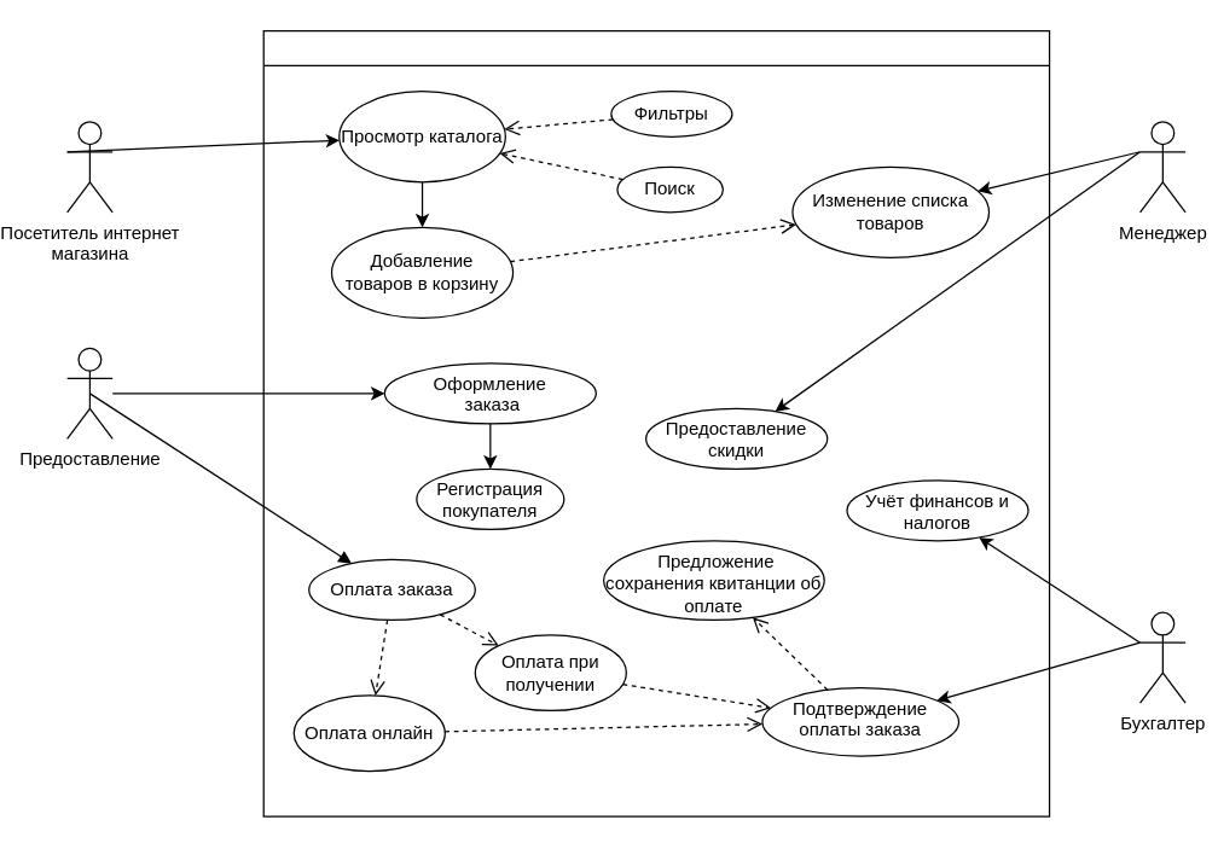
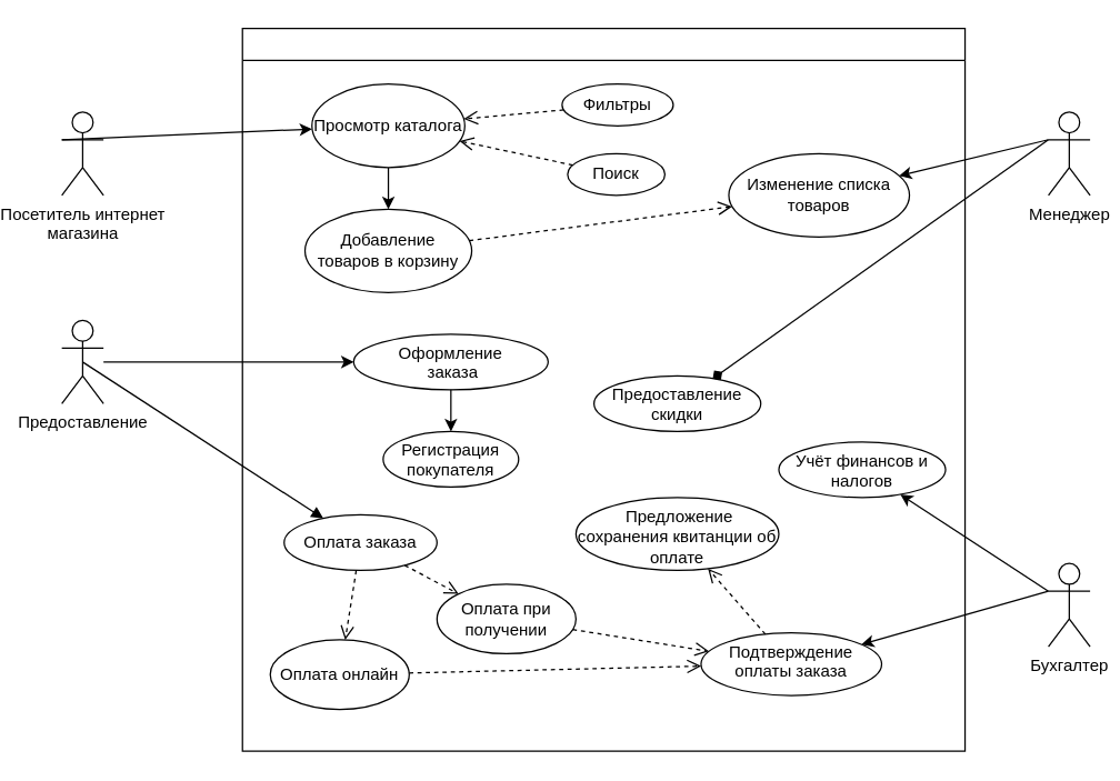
  <mxCell id="0" />
  <mxCell id="1" parent="0" />
  <mxCell id="2" value="" style="swimlane;whiteSpace=wrap;html=1;" parent="1" vertex="1"><mxGeometry x="150" y="20" width="520" height="520" as="geometry" /></mxCell>
  <mxCell id="3" value="" style="edgeStyle=orthogonalEdgeStyle;rounded=0;orthogonalLoop=1;jettySize=auto;html=1;" parent="2" source="4" target="7" edge="1"><mxGeometry relative="1" as="geometry" /></mxCell>
  <mxCell id="4" value="Просмотр каталога" style="ellipse;whiteSpace=wrap;html=1;" parent="2" vertex="1"><mxGeometry x="50" y="40" width="110" height="60" as="geometry" /></mxCell>
  <mxCell id="5" value="Фильтры" style="ellipse;whiteSpace=wrap;html=1;" parent="2" vertex="1"><mxGeometry x="230" y="40" width="80" height="30" as="geometry" /></mxCell>
  <mxCell id="6" value="Поиск" style="ellipse;whiteSpace=wrap;html=1;" parent="2" vertex="1"><mxGeometry x="234" y="90" width="70" height="30" as="geometry" /></mxCell>
  <mxCell id="7" value="Добавление &lt;br&gt;товаров в корзину" style="ellipse;whiteSpace=wrap;html=1;" parent="2" vertex="1"><mxGeometry x="45" y="130" width="120" height="60" as="geometry" /></mxCell>
  <mxCell id="8" value="Оформление&lt;br&gt;&amp;nbsp;заказа" style="ellipse;whiteSpace=wrap;html=1;verticalAlign=top;" parent="2" vertex="1"><mxGeometry x="80" y="220" width="140" height="40" as="geometry" /></mxCell>
  <mxCell id="9" value="Регистрация&lt;br&gt;покупателя" style="ellipse;whiteSpace=wrap;html=1;verticalAlign=top;" parent="2" vertex="1"><mxGeometry x="101.25" y="290" width="97.5" height="40" as="geometry" /></mxCell>
  <mxCell id="10" value="Оплата заказа" style="ellipse;whiteSpace=wrap;html=1;" parent="2" vertex="1"><mxGeometry x="30" y="350" width="110" height="40" as="geometry" /></mxCell>
  <mxCell id="11" value="Оплата онлайн" style="ellipse;whiteSpace=wrap;html=1;" parent="2" vertex="1"><mxGeometry x="20" y="440" width="100" height="50" as="geometry" /></mxCell>
  <mxCell id="12" value="" style="html=1;verticalAlign=bottom;endArrow=open;dashed=1;endSize=8;rounded=0;" parent="2" source="10" target="11" edge="1"><mxGeometry relative="1" as="geometry"><mxPoint x="270" y="220" as="sourcePoint" /><mxPoint x="190" y="220" as="targetPoint" /></mxGeometry></mxCell>
  <mxCell id="13" value="Оплата при получении" style="ellipse;whiteSpace=wrap;html=1;" parent="2" vertex="1"><mxGeometry x="140" y="400" width="100" height="50" as="geometry" /></mxCell>
  <mxCell id="14" value="" style="html=1;verticalAlign=bottom;endArrow=open;dashed=1;endSize=8;rounded=0;" parent="2" source="10" target="13" edge="1"><mxGeometry relative="1" as="geometry"><mxPoint x="270" y="210" as="sourcePoint" /><mxPoint x="190" y="210" as="targetPoint" /></mxGeometry></mxCell>
  <mxCell id="15" value="Подтверждение оплаты заказа" style="ellipse;whiteSpace=wrap;html=1;verticalAlign=top;" parent="2" vertex="1"><mxGeometry x="330" y="435" width="130" height="45" as="geometry" /></mxCell>
- <mxCell id="16" value="&amp;nbsp;Предложение сохранения квитанции об оплате" style="ellipse;whiteSpace=wrap;html=1;verticalAlign=top;" parent="2" vertex="1"><mxGeometry x="225" y="337.5" width="146" height="52.5" as="geometry" /></mxCell>
+ <mxCell id="16" value="&amp;nbsp;Предложение сохранения квитанции об оплате" style="ellipse;whiteSpace=wrap;html=1;verticalAlign=top;" parent="2" vertex="1"><mxGeometry x="240" y="337.5" width="146" height="52.5" as="geometry" /></mxCell>
  <mxCell id="17" value="Учёт финансов и налогов" style="ellipse;whiteSpace=wrap;html=1;verticalAlign=top;" parent="2" vertex="1"><mxGeometry x="386" y="297.5" width="120" height="40" as="geometry" /></mxCell>
  <mxCell id="18" value="" style="html=1;verticalAlign=bottom;endArrow=open;dashed=1;endSize=8;rounded=0;" parent="2" source="11" target="15" edge="1"><mxGeometry relative="1" as="geometry"><mxPoint x="120" y="464.5" as="sourcePoint" /><mxPoint x="40" y="464.5" as="targetPoint" /></mxGeometry></mxCell>
  <mxCell id="19" value="" style="html=1;verticalAlign=bottom;endArrow=open;dashed=1;endSize=8;rounded=0;" parent="2" source="13" target="15" edge="1"><mxGeometry relative="1" as="geometry"><mxPoint x="129.947" y="473.847" as="sourcePoint" /><mxPoint x="340.125" y="468.897" as="targetPoint" /></mxGeometry></mxCell>
  <mxCell id="20" value="Предоставление скидки" style="ellipse;whiteSpace=wrap;html=1;verticalAlign=top;" parent="2" vertex="1"><mxGeometry x="253" y="250" width="120" height="40" as="geometry" /></mxCell>
  <mxCell id="21" value="" style="html=1;verticalAlign=bottom;endArrow=open;dashed=1;endSize=8;rounded=0;" parent="2" source="5" target="4" edge="1"><mxGeometry relative="1" as="geometry"><mxPoint x="91.862" y="399.967" as="sourcePoint" /><mxPoint x="83.935" y="450.078" as="targetPoint" /></mxGeometry></mxCell>
  <mxCell id="22" value="" style="html=1;verticalAlign=bottom;endArrow=open;dashed=1;endSize=8;rounded=0;" parent="2" source="6" target="4" edge="1"><mxGeometry relative="1" as="geometry"><mxPoint x="241.922" y="119.997" as="sourcePoint" /><mxPoint x="233.995" y="170.108" as="targetPoint" /></mxGeometry></mxCell>
  <mxCell id="23" value="" style="html=1;verticalAlign=bottom;endArrow=open;dashed=1;endSize=8;rounded=0;" parent="2" source="7" target="35" edge="1"><mxGeometry relative="1" as="geometry"><mxPoint x="111.862" y="419.967" as="sourcePoint" /><mxPoint x="103.935" y="470.078" as="targetPoint" /></mxGeometry></mxCell>
  <mxCell id="24" value="" style="html=1;verticalAlign=bottom;endArrow=open;dashed=1;endSize=8;rounded=0;" parent="2" source="15" target="16" edge="1"><mxGeometry relative="1" as="geometry"><mxPoint x="247.659" y="442.56" as="sourcePoint" /><mxPoint x="345.746" y="458.251" as="targetPoint" /></mxGeometry></mxCell>
  <mxCell id="25" value="" style="endArrow=classic;html=1;rounded=0;" parent="2" source="8" target="9" edge="1"><mxGeometry width="50" height="50" relative="1" as="geometry"><mxPoint x="600" y="425" as="sourcePoint" /><mxPoint x="493.404" y="355.292" as="targetPoint" /></mxGeometry></mxCell>
  <mxCell id="26" value="Посетитель интернет &lt;br&gt;магазина" style="shape=umlActor;verticalLabelPosition=bottom;verticalAlign=top;html=1;outlineConnect=0;" parent="1" vertex="1"><mxGeometry x="20" y="80" width="30" height="60" as="geometry" /></mxCell>
  <mxCell id="27" value="" style="endArrow=classic;html=1;rounded=0;" parent="1" target="4" edge="1"><mxGeometry width="50" height="50" relative="1" as="geometry"><mxPoint x="20" y="100" as="sourcePoint" /><mxPoint x="190" y="110" as="targetPoint" /></mxGeometry></mxCell>
  <mxCell id="28" value="" style="edgeStyle=orthogonalEdgeStyle;rounded=0;orthogonalLoop=1;jettySize=auto;html=1;" parent="1" source="29" target="8" edge="1"><mxGeometry relative="1" as="geometry" /></mxCell>
  <mxCell id="29" value="Предоставление" style="shape=umlActor;verticalLabelPosition=bottom;verticalAlign=top;html=1;outlineConnect=0;" parent="1" vertex="1"><mxGeometry x="20" y="230" width="30" height="60" as="geometry" /></mxCell>
  <mxCell id="30" value="" style="html=1;verticalAlign=bottom;endArrow=block;rounded=0;exitX=0.5;exitY=0.5;exitDx=0;exitDy=0;exitPerimeter=0;" parent="1" source="29" target="10" edge="1"><mxGeometry width="80" relative="1" as="geometry"><mxPoint x="40" y="410" as="sourcePoint" /><mxPoint x="210" y="400" as="targetPoint" /></mxGeometry></mxCell>
  <mxCell id="31" value="Бухгалтер" style="shape=umlActor;verticalLabelPosition=bottom;verticalAlign=top;html=1;" parent="1" vertex="1"><mxGeometry x="730" y="405" width="30" height="60" as="geometry" /></mxCell>
  <mxCell id="32" value="Менеджер" style="shape=umlActor;verticalLabelPosition=bottom;verticalAlign=top;html=1;" parent="1" vertex="1"><mxGeometry x="730" y="80" width="30" height="60" as="geometry" /></mxCell>
- <mxCell id="33" value="" style="endArrow=classic;html=1;rounded=0;exitX=0;exitY=0.333;exitDx=0;exitDy=0;exitPerimeter=0;" parent="1" source="32" target="20" edge="1"><mxGeometry width="50" height="50" relative="1" as="geometry"><mxPoint x="360" y="250" as="sourcePoint" /><mxPoint x="410" y="200" as="targetPoint" /></mxGeometry></mxCell>
+ <mxCell id="33" value="" style="endArrow=diamond;html=1;rounded=0;exitX=0;exitY=0.333;exitDx=0;exitDy=0;exitPerimeter=0;" parent="1" source="32" target="20" edge="1"><mxGeometry width="50" height="50" relative="1" as="geometry"><mxPoint x="360" y="250" as="sourcePoint" /><mxPoint x="410" y="200" as="targetPoint" /></mxGeometry></mxCell>
  <mxCell id="34" value="" style="endArrow=classic;html=1;rounded=0;" parent="1" target="35" edge="1"><mxGeometry width="50" height="50" relative="1" as="geometry"><mxPoint x="730" y="100" as="sourcePoint" /><mxPoint x="560" y="150" as="targetPoint" /></mxGeometry></mxCell>
  <mxCell id="35" value="Изменение списка товаров" style="ellipse;whiteSpace=wrap;html=1;" parent="1" vertex="1"><mxGeometry x="500" y="110" width="130" height="60" as="geometry" /></mxCell>
  <mxCell id="36" value="" style="endArrow=classic;html=1;rounded=0;exitX=0;exitY=0.333;exitDx=0;exitDy=0;exitPerimeter=0;" parent="1" source="31" target="17" edge="1"><mxGeometry width="50" height="50" relative="1" as="geometry"><mxPoint x="360" y="250" as="sourcePoint" /><mxPoint x="410" y="200" as="targetPoint" /></mxGeometry></mxCell>
  <mxCell id="37" value="" style="endArrow=classic;html=1;rounded=0;exitX=0;exitY=0.333;exitDx=0;exitDy=0;exitPerimeter=0;" parent="1" source="31" target="15" edge="1"><mxGeometry width="50" height="50" relative="1" as="geometry"><mxPoint x="740" y="435" as="sourcePoint" /><mxPoint x="633.404" y="365.292" as="targetPoint" /></mxGeometry></mxCell>
